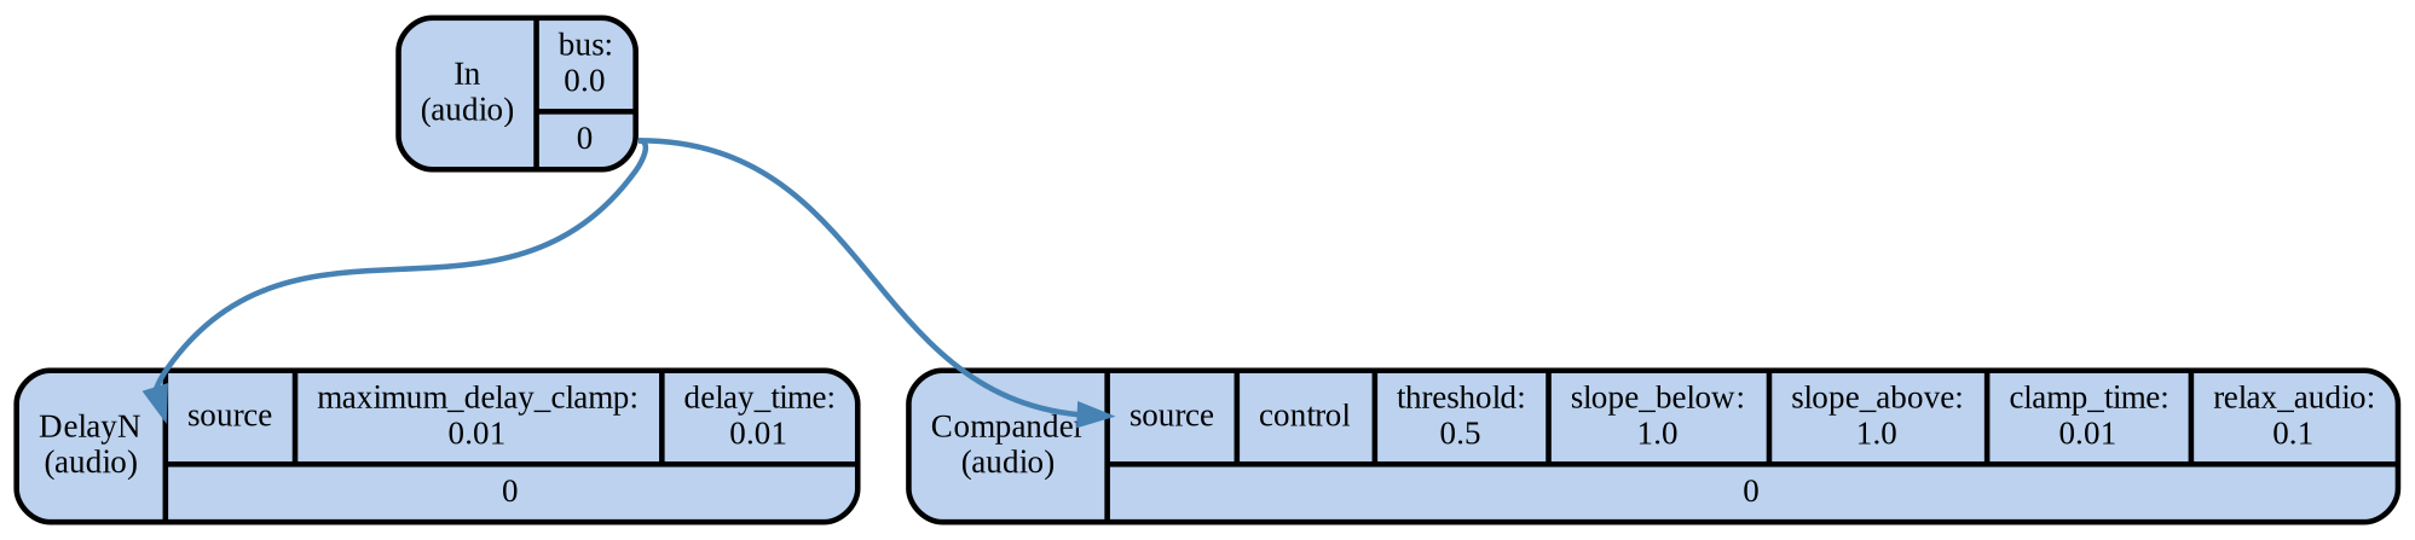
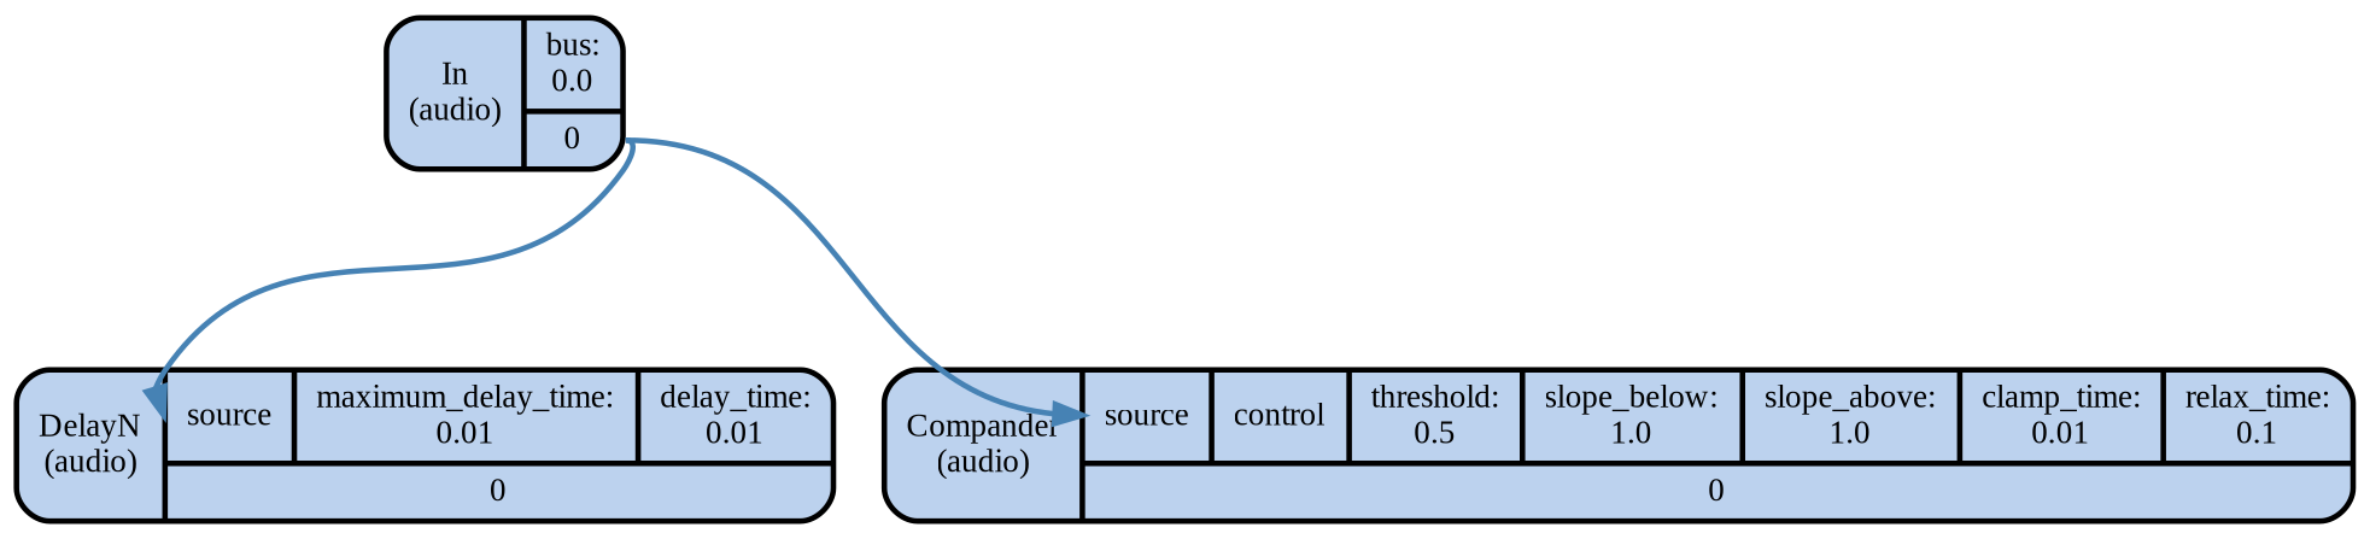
  digraph {
    color=lightslategrey
    fontname="Liberation Serif"
    penwidth=2
    rankdir=TB
    ranksep=1
    splines=spline
    style="dotted, rounded"
    node [fillcolor=lightsteelblue2 fontname="Liberation Serif" fontsize=12 penwidth=2 shape=Mrecord style="filled, rounded"]
    edge [color=steelblue fontname="Liberation Serif" headport="f_1_0_0:w" penwidth=2 tailport="f_1_1_0:e"]
    n1 [label="<f_0> In\n(audio) | { { <f_1_0_0> bus:\n0.0 } | { <f_1_1_0> 0 } }"]
-   n2 [label="<f_0> DelayN\n(audio) | { { <f_1_0_0> source | <f_1_0_1> maximum_delay_clamp:\n0.01 | <f_1_0_2> delay_time:\n0.01 } | { <f_1_1_0> 0 } }"]
-   n3 [label="<f_0> Compander\n(audio) | { { <f_1_0_0> source | <f_1_0_1> control | <f_1_0_2> threshold:\n0.5 | <f_1_0_3> slope_below:\n1.0 | <f_1_0_4> slope_above:\n1.0 | <f_1_0_5> clamp_time:\n0.01 | <f_1_0_6> relax_audio:\n0.1 } | { <f_1_1_0> 0 } }"]
+   n2 [label="<f_0> DelayN\n(audio) | { { <f_1_0_0> source | <f_1_0_1> maximum_delay_time:\n0.01 | <f_1_0_2> delay_time:\n0.01 } | { <f_1_1_0> 0 } }"]
+   n3 [label="<f_0> Compander\n(audio) | { { <f_1_0_0> source | <f_1_0_1> control | <f_1_0_2> threshold:\n0.5 | <f_1_0_3> slope_below:\n1.0 | <f_1_0_4> slope_above:\n1.0 | <f_1_0_5> clamp_time:\n0.01 | <f_1_0_6> relax_time:\n0.1 } | { <f_1_1_0> 0 } }"]
    n1 -> n2
    n1 -> n3
  }
